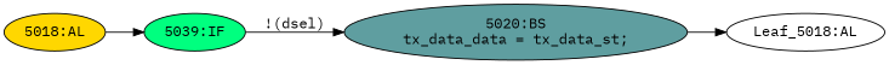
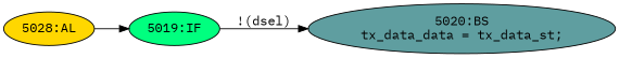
  strict digraph {
    fontname="IBM Plex Mono"
    rankdir=LR
    node [fontname="IBM Plex Mono" statements="[]" style=filled]
    edge [cond="[]" fontname="IBM Plex Mono" lineno=None]
-   n1 [def_var="['tx_data_data']" label="Leaf_5018:AL" statements="" style=""]
-   n2 [ast="<pyverilog.vparser.ast.Always object at 0x7f13b5578e90>" clk_sens=False fillcolor=gold label="5018:AL" sens="['dsel', 'tx_data_st', 'tx_spec_data']" typ=Always use_var="['dsel', 'tx_spec_data', 'tx_data_st']"]
-   n3 [ast="<pyverilog.vparser.ast.IfStatement object at 0x7f13b5575f90>" fillcolor=springgreen label="5039:IF" typ=IfStatement]
+   n2 [ast="<pyverilog.vparser.ast.Always object at 0x7f13b5578e90>" clk_sens=False fillcolor=gold label="5028:AL" sens="['dsel', 'tx_data_st', 'tx_spec_data']" typ=Always use_var="['dsel', 'tx_spec_data', 'tx_data_st']"]
+   n3 [ast="<pyverilog.vparser.ast.IfStatement object at 0x7f13b5575f90>" fillcolor=springgreen label="5019:IF" typ=IfStatement]
    n4 [ast="<pyverilog.vparser.ast.BlockingSubstitution object at 0x7f13b55755d0>" fillcolor=cadetblue label="5020:BS\ntx_data_data = tx_data_st;" statements="[<pyverilog.vparser.ast.BlockingSubstitution object at 0x7f13b55755d0>]" typ=BlockingSubstitution]
    n2 -> n3
    n3 -> n4 [cond="['dsel']" label="!(dsel)" lineno=5019]
-   n4 -> n1
  }
